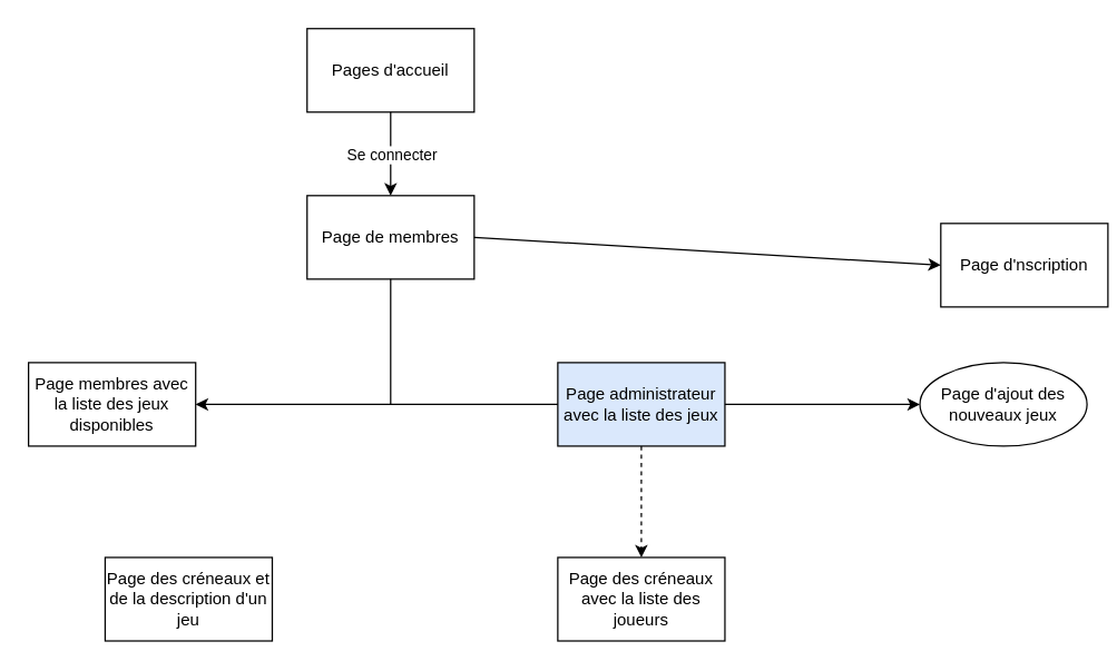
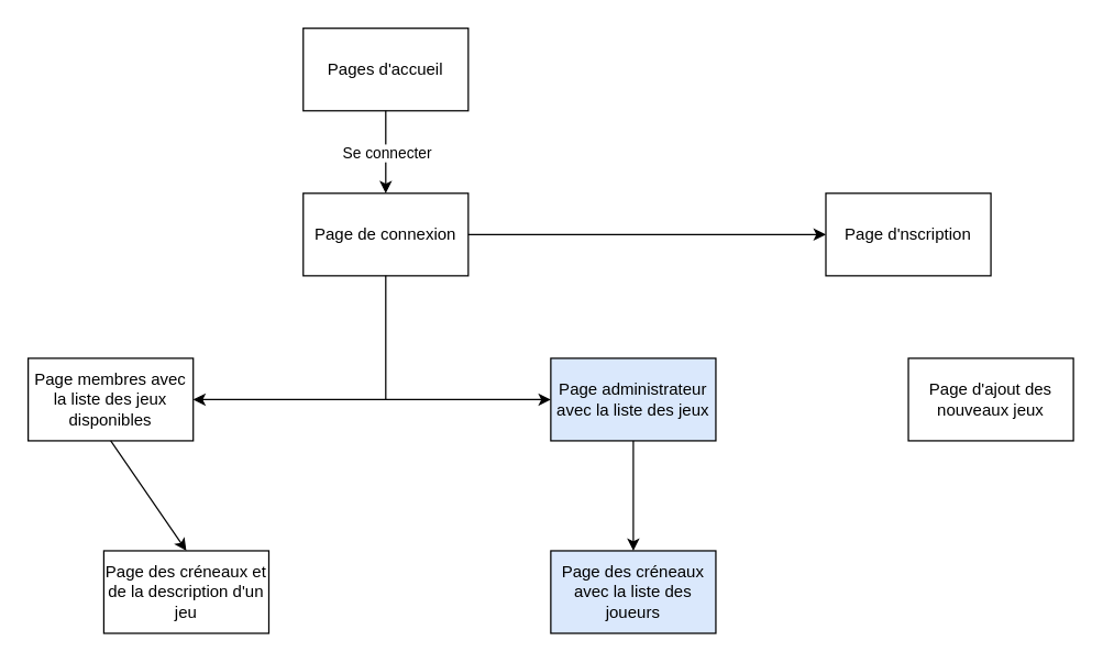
  <mxCell id="0" />
  <mxCell id="1" parent="0" />
  <mxCell id="2" value="Page membres avec la liste des jeux disponibles" style="rounded=0;whiteSpace=wrap;html=1;" vertex="1" parent="1"><mxGeometry x="20" y="260" width="120" height="60" as="geometry" /></mxCell>
  <mxCell id="3" value="Page administrateur avec la liste des jeux" style="rounded=0;whiteSpace=wrap;html=1;fillColor=#dae8fc;" vertex="1" parent="1"><mxGeometry x="400" y="260" width="120" height="60" as="geometry" /></mxCell>
- <mxCell id="4" value="Page d'nscription" style="rounded=0;whiteSpace=wrap;html=1;" vertex="1" parent="1"><mxGeometry x="675" y="160" width="120" height="60" as="geometry" /></mxCell>
+ <mxCell id="4" value="Page d'nscription" style="rounded=0;whiteSpace=wrap;html=1;" vertex="1" parent="1"><mxGeometry x="600" y="140" width="120" height="60" as="geometry" /></mxCell>
  <mxCell id="5" value="Page des créneaux et de la description d'un jeu" style="rounded=0;whiteSpace=wrap;html=1;" vertex="1" parent="1"><mxGeometry x="75" y="400" width="120" height="60" as="geometry" /></mxCell>
  <mxCell id="6" value="" style="group" vertex="1" connectable="0" parent="1"><mxGeometry x="220" y="20" width="120" height="180" as="geometry" /></mxCell>
  <mxCell id="7" value="Pages d'accueil" style="rounded=0;whiteSpace=wrap;html=1;" vertex="1" parent="6"><mxGeometry width="120" height="60" as="geometry" /></mxCell>
- <mxCell id="8" value="Page de membres" style="rounded=0;whiteSpace=wrap;html=1;" vertex="1" parent="6"><mxGeometry y="120" width="120" height="60" as="geometry" /></mxCell>
+ <mxCell id="8" value="Page de connexion" style="rounded=0;whiteSpace=wrap;html=1;" vertex="1" parent="6"><mxGeometry y="120" width="120" height="60" as="geometry" /></mxCell>
  <mxCell id="9" value="" style="endArrow=classic;html=1;rounded=0;exitX=0.5;exitY=1;exitDx=0;exitDy=0;entryX=0.5;entryY=0;entryDx=0;entryDy=0;" edge="1" parent="6" source="7" target="8"><mxGeometry relative="1" as="geometry"><mxPoint x="-10" y="290" as="sourcePoint" /><mxPoint x="150" y="290" as="targetPoint" /></mxGeometry></mxCell>
  <mxCell id="10" value="Se connecter" style="edgeLabel;resizable=0;html=1;align=center;verticalAlign=middle;" connectable="0" vertex="1" parent="9"><mxGeometry relative="1" as="geometry" /></mxCell>
- <mxCell id="11" value="Page des créneaux avec la liste des joueurs" style="rounded=0;whiteSpace=wrap;html=1;" vertex="1" parent="1"><mxGeometry x="400" y="400" width="120" height="60" as="geometry" /></mxCell>
- <mxCell id="12" value="" style="endArrow=none;startArrow=classic;html=1;rounded=0;exitX=1;exitY=0.5;exitDx=0;exitDy=0;entryX=0;entryY=0.5;entryDx=0;entryDy=0;" edge="1" parent="1" source="2" target="3"><mxGeometry width="50" height="50" relative="1" as="geometry"><mxPoint x="360" y="350" as="sourcePoint" /><mxPoint x="410" y="300" as="targetPoint" /></mxGeometry></mxCell>
+ <mxCell id="11" value="Page des créneaux avec la liste des joueurs" style="rounded=0;whiteSpace=wrap;html=1;fillColor=#dae8fc;" vertex="1" parent="1"><mxGeometry x="400" y="400" width="120" height="60" as="geometry" /></mxCell>
+ <mxCell id="12" value="" style="endArrow=classic;startArrow=classic;html=1;rounded=0;exitX=1;exitY=0.5;exitDx=0;exitDy=0;entryX=0;entryY=0.5;entryDx=0;entryDy=0;" edge="1" parent="1" source="2" target="3"><mxGeometry width="50" height="50" relative="1" as="geometry"><mxPoint x="360" y="350" as="sourcePoint" /><mxPoint x="410" y="300" as="targetPoint" /></mxGeometry></mxCell>
  <mxCell id="13" value="" style="endArrow=none;html=1;rounded=0;exitX=0.5;exitY=1;exitDx=0;exitDy=0;" edge="1" parent="1" source="8"><mxGeometry width="50" height="50" relative="1" as="geometry"><mxPoint x="360" y="350" as="sourcePoint" /><mxPoint x="280" y="290" as="targetPoint" /></mxGeometry></mxCell>
  <mxCell id="14" value="" style="endArrow=classic;html=1;rounded=0;exitX=1;exitY=0.5;exitDx=0;exitDy=0;entryX=0;entryY=0.5;entryDx=0;entryDy=0;" edge="1" parent="1" source="8" target="4"><mxGeometry width="50" height="50" relative="1" as="geometry"><mxPoint x="360" y="350" as="sourcePoint" /><mxPoint x="410" y="300" as="targetPoint" /></mxGeometry></mxCell>
- <mxCell id="15" value="" style="endArrow=classic;html=1;rounded=0;exitX=0.5;exitY=1;exitDx=0;exitDy=0;dashed=1;" edge="1" parent="1" source="3" target="11"><mxGeometry width="50" height="50" relative="1" as="geometry"><mxPoint x="360" y="350" as="sourcePoint" /><mxPoint x="410" y="300" as="targetPoint" /></mxGeometry></mxCell>
- <mxCell id="17" value="Page d'ajout des nouveaux jeux" style="ellipse;whiteSpace=wrap;html=1;" vertex="1" parent="1"><mxGeometry x="660" y="260" width="120" height="60" as="geometry" /></mxCell>
- <mxCell id="18" value="" style="endArrow=classic;html=1;rounded=0;entryX=0;entryY=0.5;entryDx=0;entryDy=0;exitX=1;exitY=0.5;exitDx=0;exitDy=0;" edge="1" parent="1" source="3" target="17"><mxGeometry width="50" height="50" relative="1" as="geometry"><mxPoint x="360" y="350" as="sourcePoint" /><mxPoint x="410" y="300" as="targetPoint" /></mxGeometry></mxCell>
+ <mxCell id="15" value="" style="endArrow=classic;html=1;rounded=0;exitX=0.5;exitY=1;exitDx=0;exitDy=0;" edge="1" parent="1" source="3" target="11"><mxGeometry width="50" height="50" relative="1" as="geometry"><mxPoint x="360" y="350" as="sourcePoint" /><mxPoint x="410" y="300" as="targetPoint" /></mxGeometry></mxCell>
+ <mxCell id="16" value="" style="endArrow=classic;html=1;rounded=0;exitX=0.5;exitY=1;exitDx=0;exitDy=0;entryX=0.5;entryY=0;entryDx=0;entryDy=0;" edge="1" parent="1" source="2" target="5"><mxGeometry width="50" height="50" relative="1" as="geometry"><mxPoint x="370" y="360" as="sourcePoint" /><mxPoint x="420" y="310" as="targetPoint" /></mxGeometry></mxCell>
+ <mxCell id="17" value="Page d'ajout des nouveaux jeux" style="rounded=0;whiteSpace=wrap;html=1;" vertex="1" parent="1"><mxGeometry x="660" y="260" width="120" height="60" as="geometry" /></mxCell>
